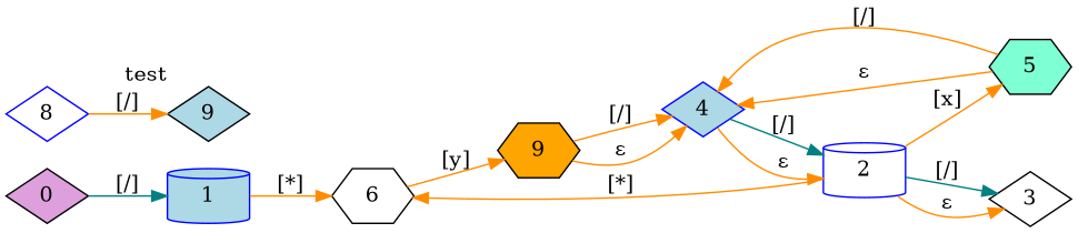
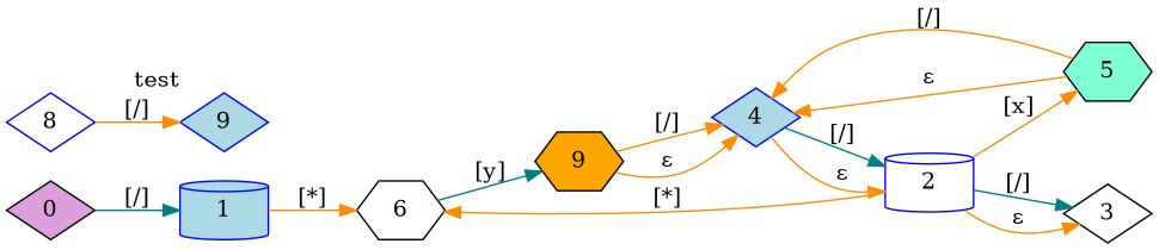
  digraph {
    rankdir=LR
    node [color=black fillcolor=white shape=diamond style=filled]
    edge [color=darkorange]
    0 [fillcolor=plum]
    1 [color=blue fillcolor=lightblue shape=cylinder]
    6 [shape=hexagon]
-   9 [fillcolor=lightblue xlabel=test]
+   9 [color=blue fillcolor=lightblue xlabel=test]
    2 [color=blue shape=cylinder]
    3
    5 [fillcolor=aquamarine shape=hexagon]
    4 [color=blue fillcolor=lightblue]
    n9 [fillcolor=orange label=9 shape=hexagon]
    8 [color=blue]
    0 -> 1 [color=teal label="[/]"]
    1 -> 6 [label="[*]"]
-   6 -> n9 [label="[y]"]
+   6 -> n9 [color=teal label="[y]"]
    2 -> 6 [label="[*]"]
    2 -> 3 [color=teal label="[/]"]
    2 -> 3 [label="ε"]
    2 -> 5 [label="[x]"]
    5 -> 4 [label="[/]"]
    5 -> 4 [label="ε"]
    4 -> 2 [color=teal label="[/]"]
    4 -> 2 [label="ε"]
    n9 -> 4 [label="[/]"]
    n9 -> 4 [label="ε"]
    8 -> 9 [label="[/]"]
  }
